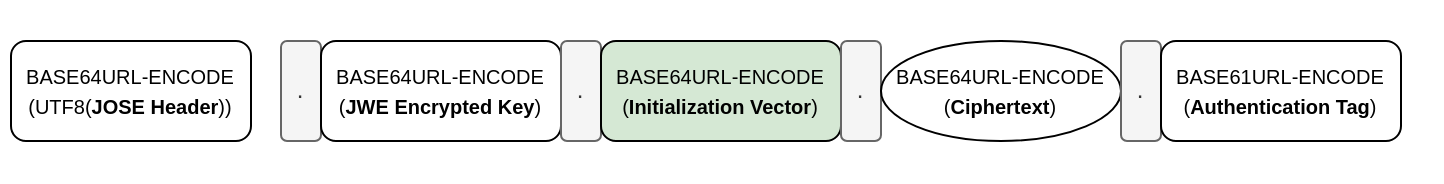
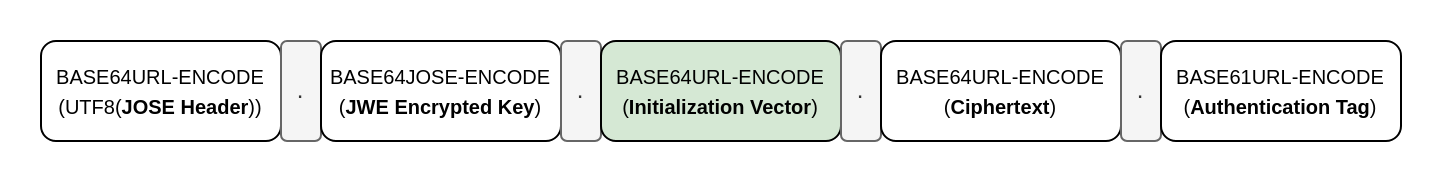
  <mxCell id="0" />
  <mxCell id="1" parent="0" />
- <mxCell id="2" value="&lt;font style=&quot;font-size: 10px&quot;&gt;BASE64URL-ENCODE&lt;br&gt;(UTF8(&lt;b&gt;JOSE Header&lt;/b&gt;))&lt;br&gt;&lt;/font&gt;" style="rounded=1;whiteSpace=wrap;html=1;" vertex="1" parent="1"><mxGeometry x="5" y="20" width="120" height="50" as="geometry" /></mxCell>
+ <mxCell id="2" value="&lt;font style=&quot;font-size: 10px&quot;&gt;BASE64URL-ENCODE&lt;br&gt;(UTF8(&lt;b&gt;JOSE Header&lt;/b&gt;))&lt;br&gt;&lt;/font&gt;" style="rounded=1;whiteSpace=wrap;html=1;" vertex="1" parent="1"><mxGeometry x="20" y="20" width="120" height="50" as="geometry" /></mxCell>
  <mxCell id="3" value="." style="rounded=1;whiteSpace=wrap;html=1;fillColor=#f5f5f5;strokeColor=#666666;fontColor=#333333;" vertex="1" parent="1"><mxGeometry x="140" y="20" width="20" height="50" as="geometry" /></mxCell>
- <mxCell id="4" value="&lt;font style=&quot;font-size: 10px&quot;&gt;BASE64URL-ENCODE&lt;br&gt;(&lt;b&gt;JWE Encrypted Key&lt;/b&gt;)&lt;br&gt;&lt;/font&gt;" style="rounded=1;whiteSpace=wrap;html=1;" vertex="1" parent="1"><mxGeometry x="160" y="20" width="120" height="50" as="geometry" /></mxCell>
+ <mxCell id="4" value="&lt;font style=&quot;font-size: 10px&quot;&gt;BASE64JOSE-ENCODE&lt;br&gt;(&lt;b&gt;JWE Encrypted Key&lt;/b&gt;)&lt;br&gt;&lt;/font&gt;" style="rounded=1;whiteSpace=wrap;html=1;" vertex="1" parent="1"><mxGeometry x="160" y="20" width="120" height="50" as="geometry" /></mxCell>
  <mxCell id="5" value="." style="rounded=1;whiteSpace=wrap;html=1;fillColor=#f5f5f5;strokeColor=#666666;fontColor=#333333;" vertex="1" parent="1"><mxGeometry x="280" y="20" width="20" height="50" as="geometry" /></mxCell>
  <mxCell id="6" value="&lt;font style=&quot;font-size: 10px&quot;&gt;BASE64URL-ENCODE&lt;br&gt;(&lt;b&gt;Initialization Vector&lt;/b&gt;)&lt;br&gt;&lt;/font&gt;" style="rounded=1;whiteSpace=wrap;html=1;fillColor=#d5e8d4;" vertex="1" parent="1"><mxGeometry x="300" y="20" width="120" height="50" as="geometry" /></mxCell>
  <mxCell id="7" value="." style="rounded=1;whiteSpace=wrap;html=1;fillColor=#f5f5f5;strokeColor=#666666;fontColor=#333333;" vertex="1" parent="1"><mxGeometry x="420" y="20" width="20" height="50" as="geometry" /></mxCell>
- <mxCell id="8" value="&lt;font style=&quot;font-size: 10px&quot;&gt;BASE64URL-ENCODE&lt;br&gt;(&lt;b&gt;Ciphertext&lt;/b&gt;)&lt;br&gt;&lt;/font&gt;" style="ellipse;whiteSpace=wrap;html=1;" vertex="1" parent="1"><mxGeometry x="440" y="20" width="120" height="50" as="geometry" /></mxCell>
+ <mxCell id="8" value="&lt;font style=&quot;font-size: 10px&quot;&gt;BASE64URL-ENCODE&lt;br&gt;(&lt;b&gt;Ciphertext&lt;/b&gt;)&lt;br&gt;&lt;/font&gt;" style="rounded=1;whiteSpace=wrap;html=1;" vertex="1" parent="1"><mxGeometry x="440" y="20" width="120" height="50" as="geometry" /></mxCell>
  <mxCell id="9" value="." style="rounded=1;whiteSpace=wrap;html=1;fillColor=#f5f5f5;strokeColor=#666666;fontColor=#333333;" vertex="1" parent="1"><mxGeometry x="560" y="20" width="20" height="50" as="geometry" /></mxCell>
  <mxCell id="10" value="&lt;font style=&quot;font-size: 10px&quot;&gt;BASE61URL-ENCODE&lt;br&gt;(&lt;b&gt;Authentication Tag&lt;/b&gt;)&lt;br&gt;&lt;/font&gt;" style="rounded=1;whiteSpace=wrap;html=1;" vertex="1" parent="1"><mxGeometry x="580" y="20" width="120" height="50" as="geometry" /></mxCell>
